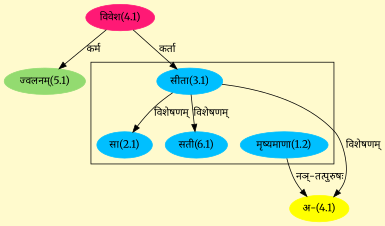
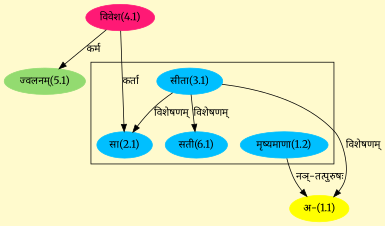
  digraph {
    bgcolor=lemonchiffon1
    compound=true
    fontname=Merriweather
    rankdir=BT
    node [color="#00BFFF" fontname=Merriweather style=filled]
    edge [dir=back fontname=Merriweather]
    n1 [label="मृष्यमाणा(1.2)"]
    n2 [label="सीता(3.1)"]
    n3 [label="सा(2.1)"]
    n4 [label="सती(6.1)"]
    n5 [color="#FF1975" label="विवेश(4.1)"]
-   n6 [color="#FFFF00" label="अ-(4.1)"]
+   n6 [color="#FFFF00" label="अ-(1.1)"]
    n7 [color="#93DB70" label="ज्वलनम्(5.1)"]
    subgraph cluster_1 {
      n1
      n2
      n3
      n4
    }
-   n2 -> n5 [label="कर्ता"]
+   n3 -> n5 [label="कर्ता"]
    n3 -> n2 [label="विशेषणम्"]
    n4 -> n2 [label="विशेषणम्"]
    n6 -> n1 [label="नञ्-तत्पुरुषः"]
    n6 -> n2 [label="विशेषणम्"]
    n7 -> n5 [label="कर्म"]
  }
